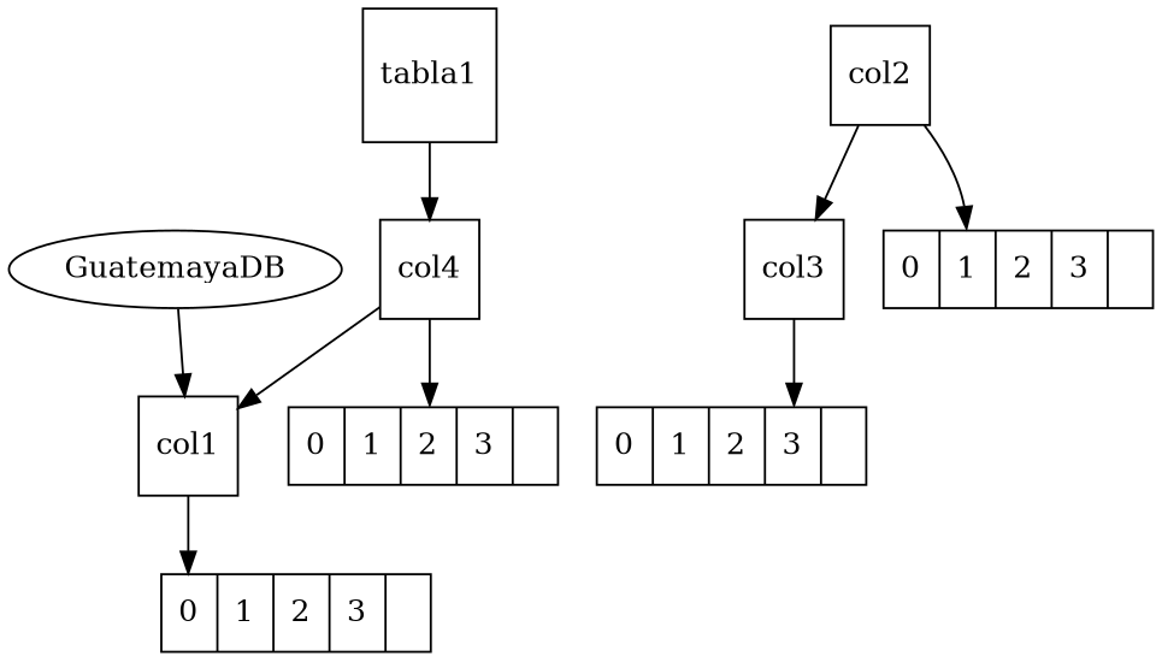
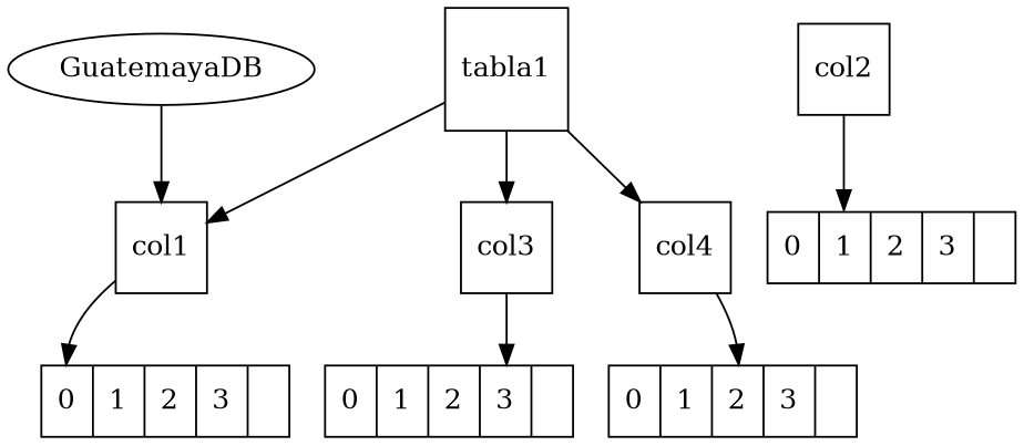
  digraph {
    node [shape=square]
    GuatemayaDB [shape=""]
    n2 [label=col1]
    tabla1
    n4 [label=col3]
    n5 [label=col4]
    n6 [label="<f1> 0 | <f2> 1 | <f3> 2 | <f4> 3 |" shape=record]
    n7 [label=col2]
    n8 [label="<f1> 0 | <f2> 1 | <f3> 2 | <f4> 3 |" shape=record]
    n9 [label="<f1> 0 | <f2> 1 | <f3> 2 | <f4> 3 |" shape=record]
    n10 [label="<f1> 0 | <f2> 1 | <f3> 2 | <f4> 3 |" shape=record]
    GuatemayaDB -> n2
    n2 -> n6 [headport=f1]
-   n5 -> n2
-   n7 -> n4
+   tabla1 -> n2
+   tabla1 -> n4
    tabla1 -> n5
    n4 -> n9 [headport=f4]
    n5 -> n10 [headport=f3]
    n7 -> n8 [headport=f2]
  }
